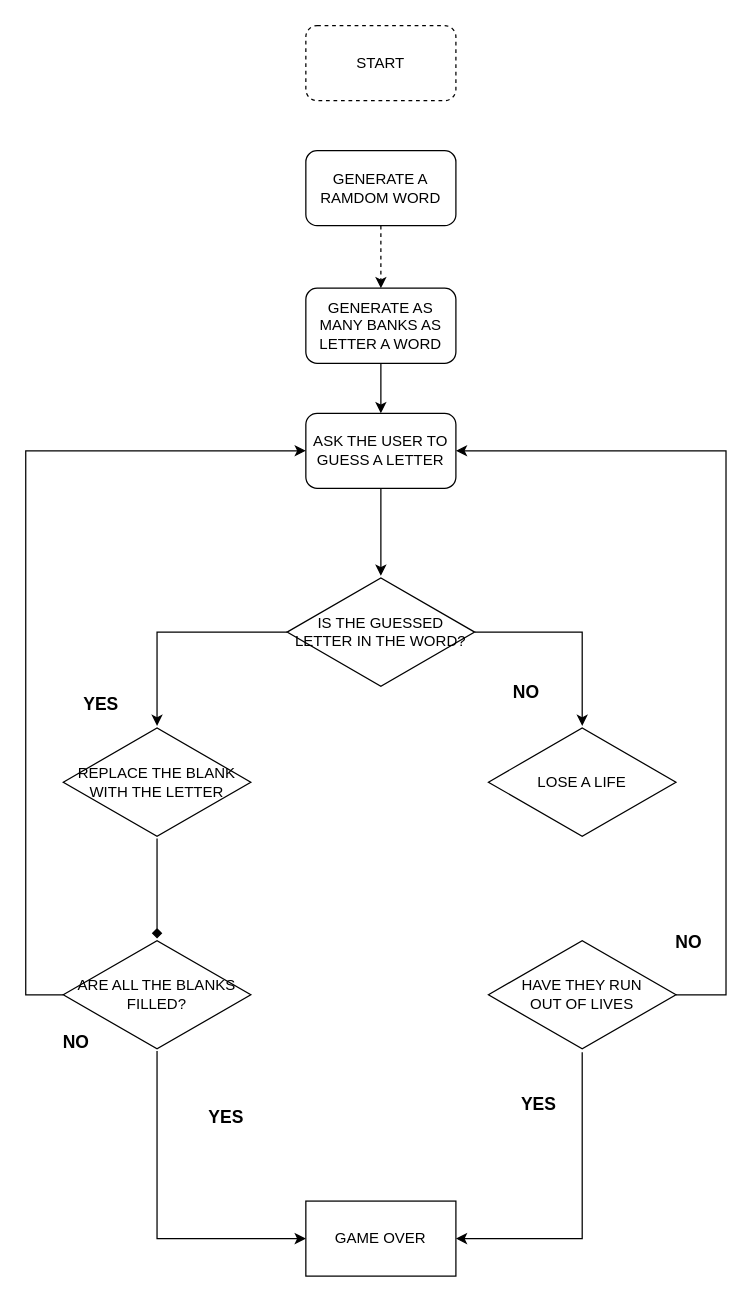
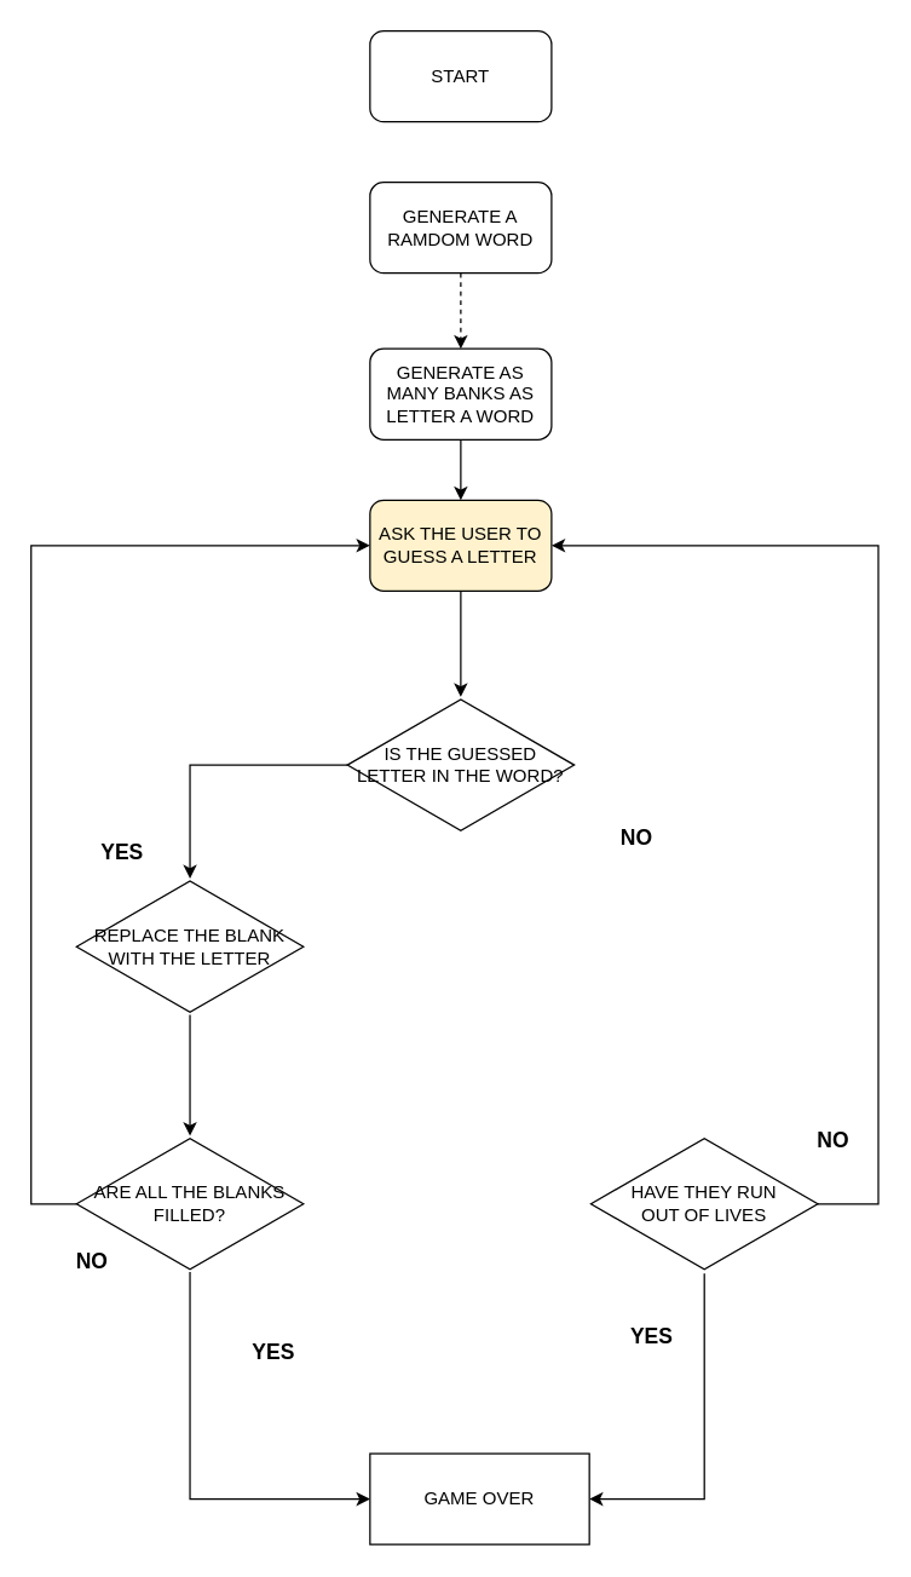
  <mxCell id="0" />
  <mxCell id="1" parent="0" />
- <mxCell id="2" value="START" style="rounded=1;whiteSpace=wrap;html=1;dashed=1;" vertex="1" parent="1"><mxGeometry x="244" y="20" width="120" height="60" as="geometry" /></mxCell>
+ <mxCell id="2" value="START" style="rounded=1;whiteSpace=wrap;html=1;" vertex="1" parent="1"><mxGeometry x="244" y="20" width="120" height="60" as="geometry" /></mxCell>
  <mxCell id="3" value="" style="edgeStyle=orthogonalEdgeStyle;rounded=0;orthogonalLoop=1;jettySize=auto;html=1;dashed=1;" edge="1" parent="1" source="4" target="6"><mxGeometry relative="1" as="geometry" /></mxCell>
  <mxCell id="4" value="GENERATE A RAMDOM WORD" style="rounded=1;whiteSpace=wrap;html=1;" vertex="1" parent="1"><mxGeometry x="244" y="120" width="120" height="60" as="geometry" /></mxCell>
  <mxCell id="5" value="" style="edgeStyle=orthogonalEdgeStyle;rounded=0;orthogonalLoop=1;jettySize=auto;html=1;" edge="1" parent="1" source="6" target="8"><mxGeometry relative="1" as="geometry" /></mxCell>
  <mxCell id="6" value="GENERATE AS MANY BANKS AS LETTER A WORD" style="rounded=1;whiteSpace=wrap;html=1;" vertex="1" parent="1"><mxGeometry x="244" y="230" width="120" height="60" as="geometry" /></mxCell>
  <mxCell id="7" value="" style="edgeStyle=orthogonalEdgeStyle;rounded=0;orthogonalLoop=1;jettySize=auto;html=1;" edge="1" parent="1" source="8" target="11"><mxGeometry relative="1" as="geometry" /></mxCell>
- <mxCell id="8" value="ASK THE USER TO GUESS A LETTER" style="rounded=1;whiteSpace=wrap;html=1;" vertex="1" parent="1"><mxGeometry x="244" y="330" width="120" height="60" as="geometry" /></mxCell>
- <mxCell id="9" value="" style="edgeStyle=orthogonalEdgeStyle;rounded=0;orthogonalLoop=1;jettySize=auto;html=1;" edge="1" parent="1" source="11" target="12"><mxGeometry relative="1" as="geometry" /></mxCell>
+ <mxCell id="8" value="ASK THE USER TO GUESS A LETTER" style="rounded=1;whiteSpace=wrap;html=1;fillColor=#fff2cc;" vertex="1" parent="1"><mxGeometry x="244" y="330" width="120" height="60" as="geometry" /></mxCell>
  <mxCell id="10" value="" style="edgeStyle=orthogonalEdgeStyle;rounded=0;orthogonalLoop=1;jettySize=auto;html=1;" edge="1" parent="1" source="11" target="14"><mxGeometry relative="1" as="geometry" /></mxCell>
  <mxCell id="11" value="&lt;font style=&quot;font-size: 12px;&quot;&gt;IS THE GUESSED LETTER IN THE WORD?&lt;/font&gt;" style="html=1;whiteSpace=wrap;aspect=fixed;shape=isoRectangle;" vertex="1" parent="1"><mxGeometry x="229" y="460" width="150" height="90" as="geometry" /></mxCell>
- <mxCell id="12" value="&lt;font style=&quot;font-size: 12px;&quot;&gt;LOSE A LIFE&lt;/font&gt;" style="html=1;whiteSpace=wrap;aspect=fixed;shape=isoRectangle;" vertex="1" parent="1"><mxGeometry x="390" y="580" width="150" height="90" as="geometry" /></mxCell>
- <mxCell id="13" value="" style="edgeStyle=orthogonalEdgeStyle;rounded=0;orthogonalLoop=1;jettySize=auto;html=1;endArrow=diamond;" edge="1" parent="1" source="14" target="17"><mxGeometry relative="1" as="geometry" /></mxCell>
+ <mxCell id="13" value="" style="edgeStyle=orthogonalEdgeStyle;rounded=0;orthogonalLoop=1;jettySize=auto;html=1;" edge="1" parent="1" source="14" target="17"><mxGeometry relative="1" as="geometry" /></mxCell>
  <mxCell id="14" value="&lt;font style=&quot;font-size: 12px;&quot;&gt;REPLACE THE BLANK WITH THE LETTER&lt;/font&gt;" style="html=1;whiteSpace=wrap;aspect=fixed;shape=isoRectangle;" vertex="1" parent="1"><mxGeometry x="50" y="580" width="150" height="90" as="geometry" /></mxCell>
  <mxCell id="15" style="edgeStyle=orthogonalEdgeStyle;rounded=0;orthogonalLoop=1;jettySize=auto;html=1;entryX=0;entryY=0.5;entryDx=0;entryDy=0;" edge="1" parent="1" source="17" target="8"><mxGeometry relative="1" as="geometry"><Array as="points"><mxPoint x="20" y="795" /><mxPoint x="20" y="360" /></Array></mxGeometry></mxCell>
  <mxCell id="16" value="" style="edgeStyle=orthogonalEdgeStyle;rounded=0;orthogonalLoop=1;jettySize=auto;html=1;" edge="1" parent="1" source="17" target="21"><mxGeometry relative="1" as="geometry"><Array as="points"><mxPoint x="125" y="990" /></Array></mxGeometry></mxCell>
  <mxCell id="17" value="&lt;font style=&quot;font-size: 12px;&quot;&gt;ARE ALL THE BLANKS FILLED?&lt;/font&gt;" style="html=1;whiteSpace=wrap;aspect=fixed;shape=isoRectangle;" vertex="1" parent="1"><mxGeometry x="50" y="750" width="150" height="90" as="geometry" /></mxCell>
  <mxCell id="18" style="edgeStyle=orthogonalEdgeStyle;rounded=0;orthogonalLoop=1;jettySize=auto;html=1;entryX=1;entryY=0.5;entryDx=0;entryDy=0;" edge="1" parent="1" source="20" target="8"><mxGeometry relative="1" as="geometry"><Array as="points"><mxPoint x="580" y="795" /><mxPoint x="580" y="360" /></Array></mxGeometry></mxCell>
  <mxCell id="19" style="edgeStyle=orthogonalEdgeStyle;rounded=0;orthogonalLoop=1;jettySize=auto;html=1;entryX=1;entryY=0.5;entryDx=0;entryDy=0;exitX=0.5;exitY=1.011;exitDx=0;exitDy=0;exitPerimeter=0;" edge="1" parent="1" source="20" target="21"><mxGeometry relative="1" as="geometry" /></mxCell>
  <mxCell id="20" value="&lt;font style=&quot;font-size: 12px;&quot;&gt;HAVE THEY RUN &lt;br&gt;OUT OF LIVES&lt;/font&gt;" style="html=1;whiteSpace=wrap;aspect=fixed;shape=isoRectangle;" vertex="1" parent="1"><mxGeometry x="390" y="750" width="150" height="90" as="geometry" /></mxCell>
- <mxCell id="21" value="GAME OVER" style="whiteSpace=wrap;html=1;" vertex="1" parent="1"><mxGeometry x="244" y="960" width="120" height="60" as="geometry" /></mxCell>
+ <mxCell id="21" value="GAME OVER" style="whiteSpace=wrap;html=1;" vertex="1" parent="1"><mxGeometry x="244" y="960" width="145" height="60" as="geometry" /></mxCell>
  <mxCell id="22" value="&lt;font style=&quot;font-size: 14px;&quot;&gt;YES&lt;/font&gt;" style="text;strokeColor=none;fillColor=none;html=1;fontSize=24;fontStyle=1;verticalAlign=middle;align=center;" vertex="1" parent="1"><mxGeometry x="150" y="880" width="60" height="20" as="geometry" /></mxCell>
  <mxCell id="23" value="&lt;font style=&quot;font-size: 14px;&quot;&gt;NO&lt;/font&gt;" style="text;strokeColor=none;fillColor=none;html=1;fontSize=24;fontStyle=1;verticalAlign=middle;align=center;" vertex="1" parent="1"><mxGeometry x="390" y="540" width="60" height="20" as="geometry" /></mxCell>
  <mxCell id="24" value="&lt;font style=&quot;font-size: 14px;&quot;&gt;YES&lt;/font&gt;" style="text;strokeColor=none;fillColor=none;html=1;fontSize=24;fontStyle=1;verticalAlign=middle;align=center;" vertex="1" parent="1"><mxGeometry x="50" y="550" width="60" height="20" as="geometry" /></mxCell>
  <mxCell id="25" value="&lt;font style=&quot;font-size: 14px;&quot;&gt;NO&lt;/font&gt;" style="text;strokeColor=none;fillColor=none;html=1;fontSize=24;fontStyle=1;verticalAlign=middle;align=center;" vertex="1" parent="1"><mxGeometry x="30" y="820" width="60" height="20" as="geometry" /></mxCell>
  <mxCell id="26" value="&lt;font style=&quot;font-size: 14px;&quot;&gt;YES&lt;/font&gt;" style="text;strokeColor=none;fillColor=none;html=1;fontSize=24;fontStyle=1;verticalAlign=middle;align=center;" vertex="1" parent="1"><mxGeometry x="400" y="870" width="60" height="20" as="geometry" /></mxCell>
  <mxCell id="27" value="&lt;font style=&quot;font-size: 14px;&quot;&gt;NO&lt;/font&gt;" style="text;strokeColor=none;fillColor=none;html=1;fontSize=24;fontStyle=1;verticalAlign=middle;align=center;" vertex="1" parent="1"><mxGeometry x="520" y="740" width="60" height="20" as="geometry" /></mxCell>
